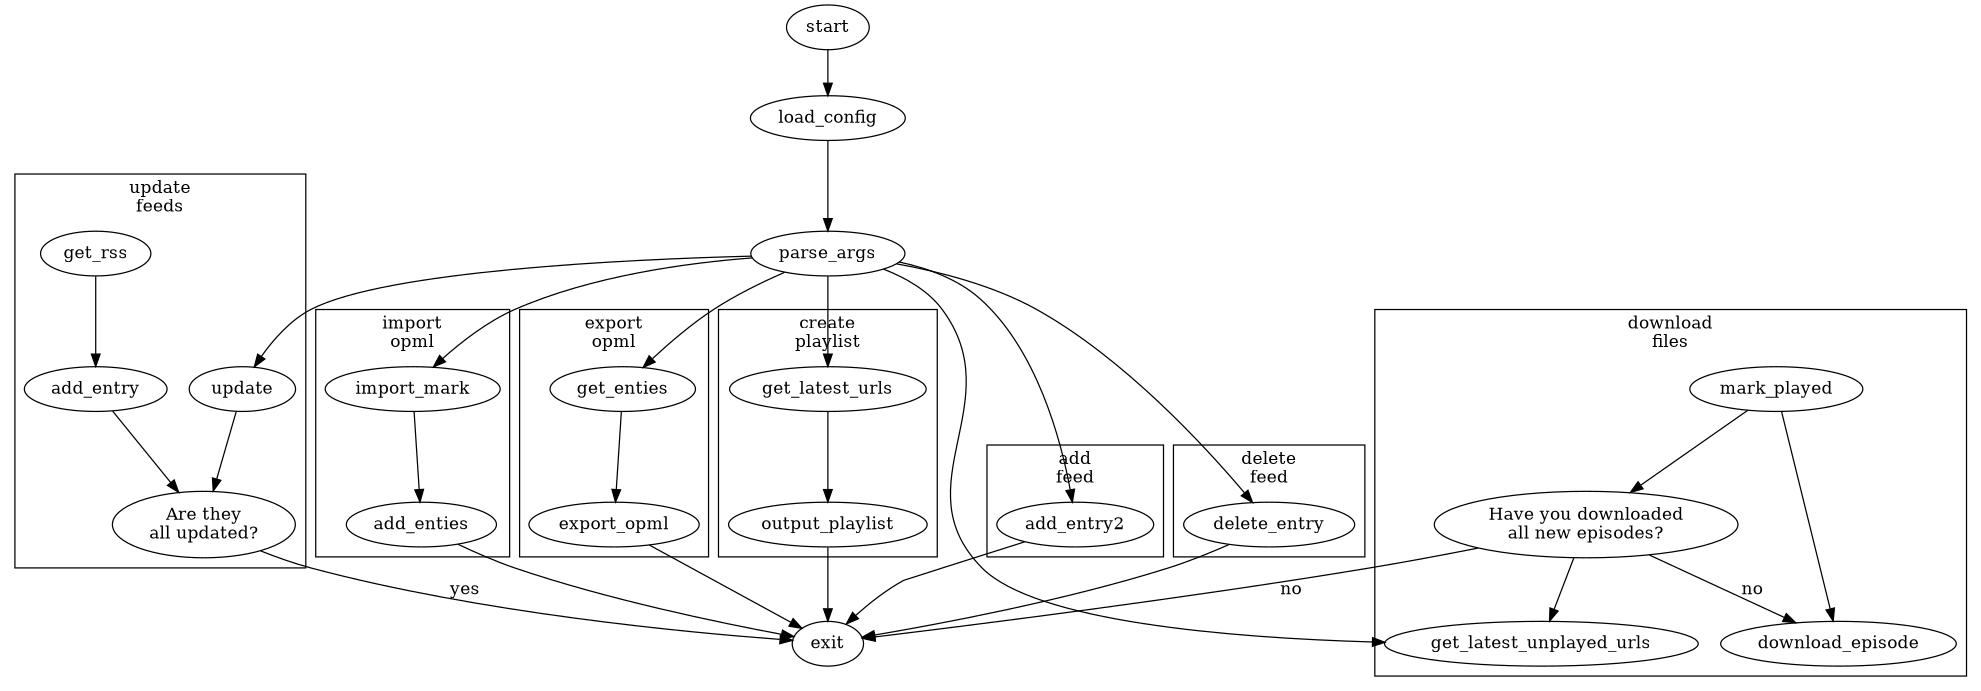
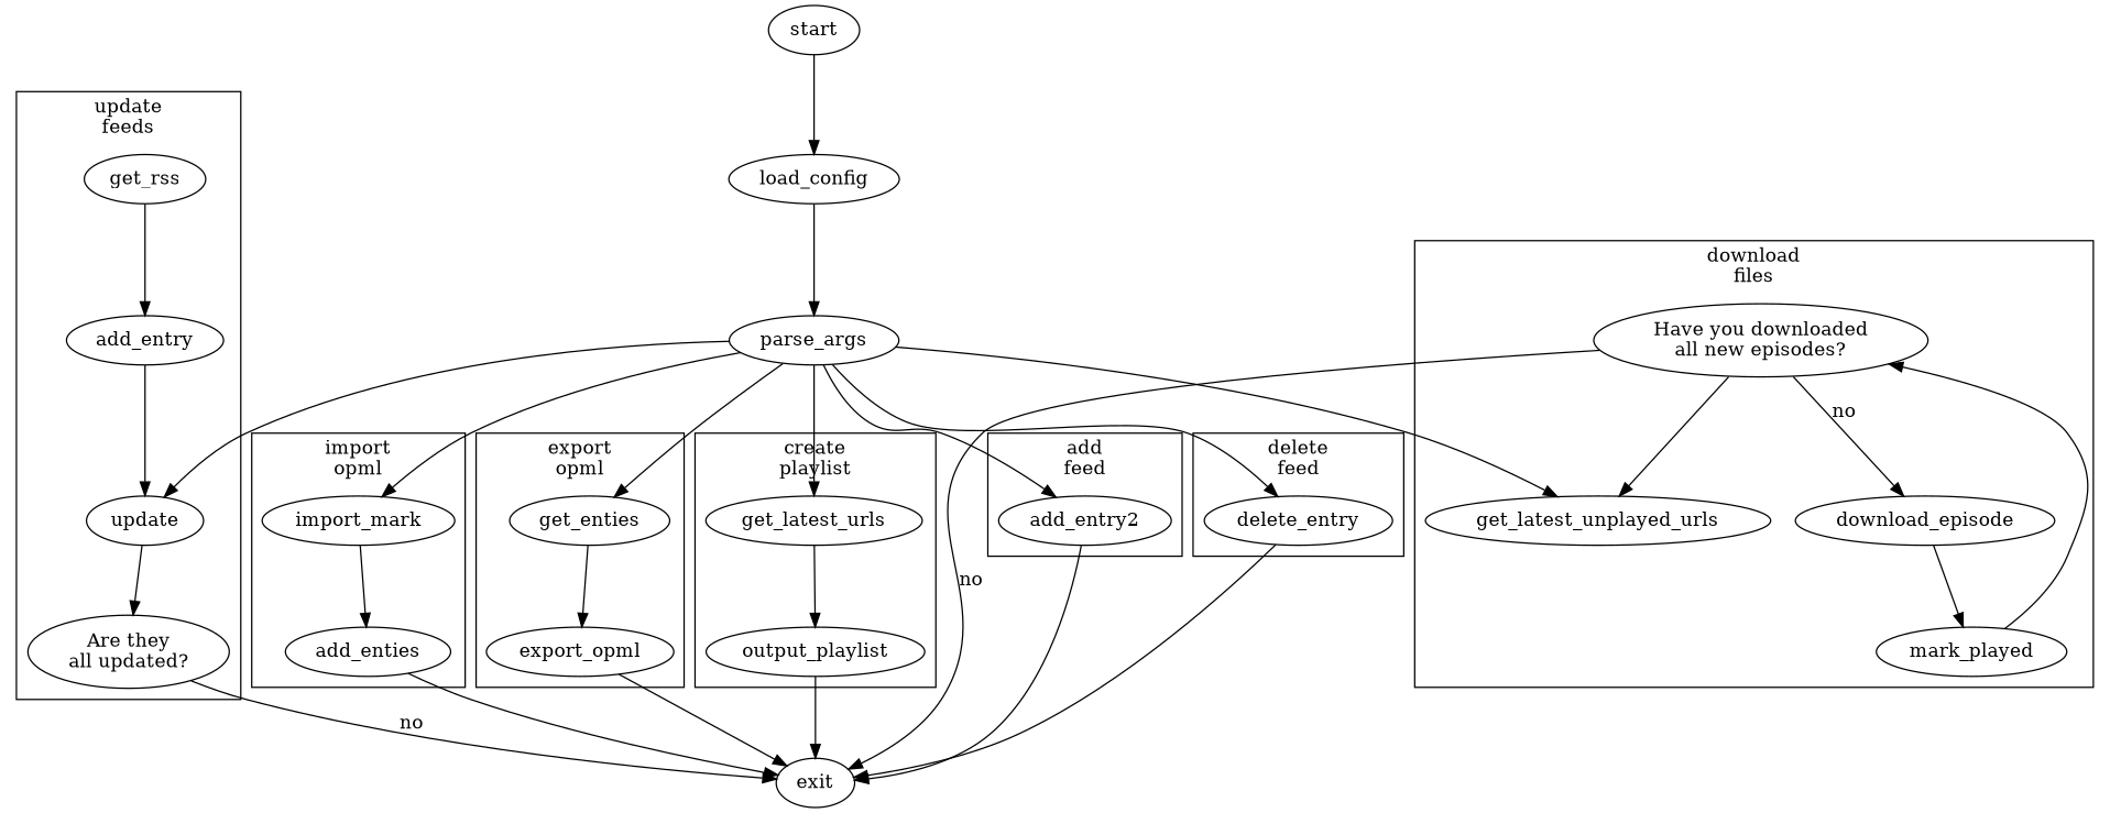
  digraph {
    n1 [label="Are they\nall updated?"]
    update
    get_rss
    add_entry
    n5 [label="Have you downloaded\nall new episodes?"]
    get_latest_unplayed_urls
    download_episode
    mark_played
    n9 [label=import_mark]
    add_enties
    get_enties
    export_opml
    get_latest_urls
    output_playlist
    add_entry2
    delete_entry
    exit
    start
    load_config
    parse_args
    subgraph cluster_1 {
      label="update\nfeeds"
      n1
      update
      get_rss
      add_entry
    }
    subgraph cluster_2 {
      label="download\nfiles"
      n5
      get_latest_unplayed_urls
      download_episode
      mark_played
    }
    subgraph cluster_3 {
      label="import\nopml"
      n9
      add_enties
    }
    subgraph cluster_4 {
      label="export\nopml"
      get_enties
      export_opml
    }
    subgraph cluster_5 {
      label="create\nplaylist"
      get_latest_urls
      output_playlist
    }
    subgraph cluster_6 {
      label="add\nfeed"
      add_entry2
    }
    subgraph cluster_7 {
      label="delete\nfeed"
      delete_entry
    }
-   n1 -> exit [label=yes]
+   n1 -> exit [label=no]
    update -> n1
    get_rss -> add_entry
-   add_entry -> n1
+   add_entry -> update
    n5 -> get_latest_unplayed_urls
    n5 -> download_episode [label=no]
    n5 -> exit [label=no]
-   mark_played -> download_episode
+   download_episode -> mark_played
    mark_played -> n5
    n9 -> add_enties
    add_enties -> exit
    get_enties -> export_opml
    export_opml -> exit
    get_latest_urls -> output_playlist
    output_playlist -> exit
    add_entry2 -> exit
    delete_entry -> exit
    start -> load_config
    load_config -> parse_args
    parse_args -> update
    parse_args -> get_latest_unplayed_urls
    parse_args -> n9
    parse_args -> get_enties
    parse_args -> get_latest_urls
    parse_args -> add_entry2
    parse_args -> delete_entry
  }
